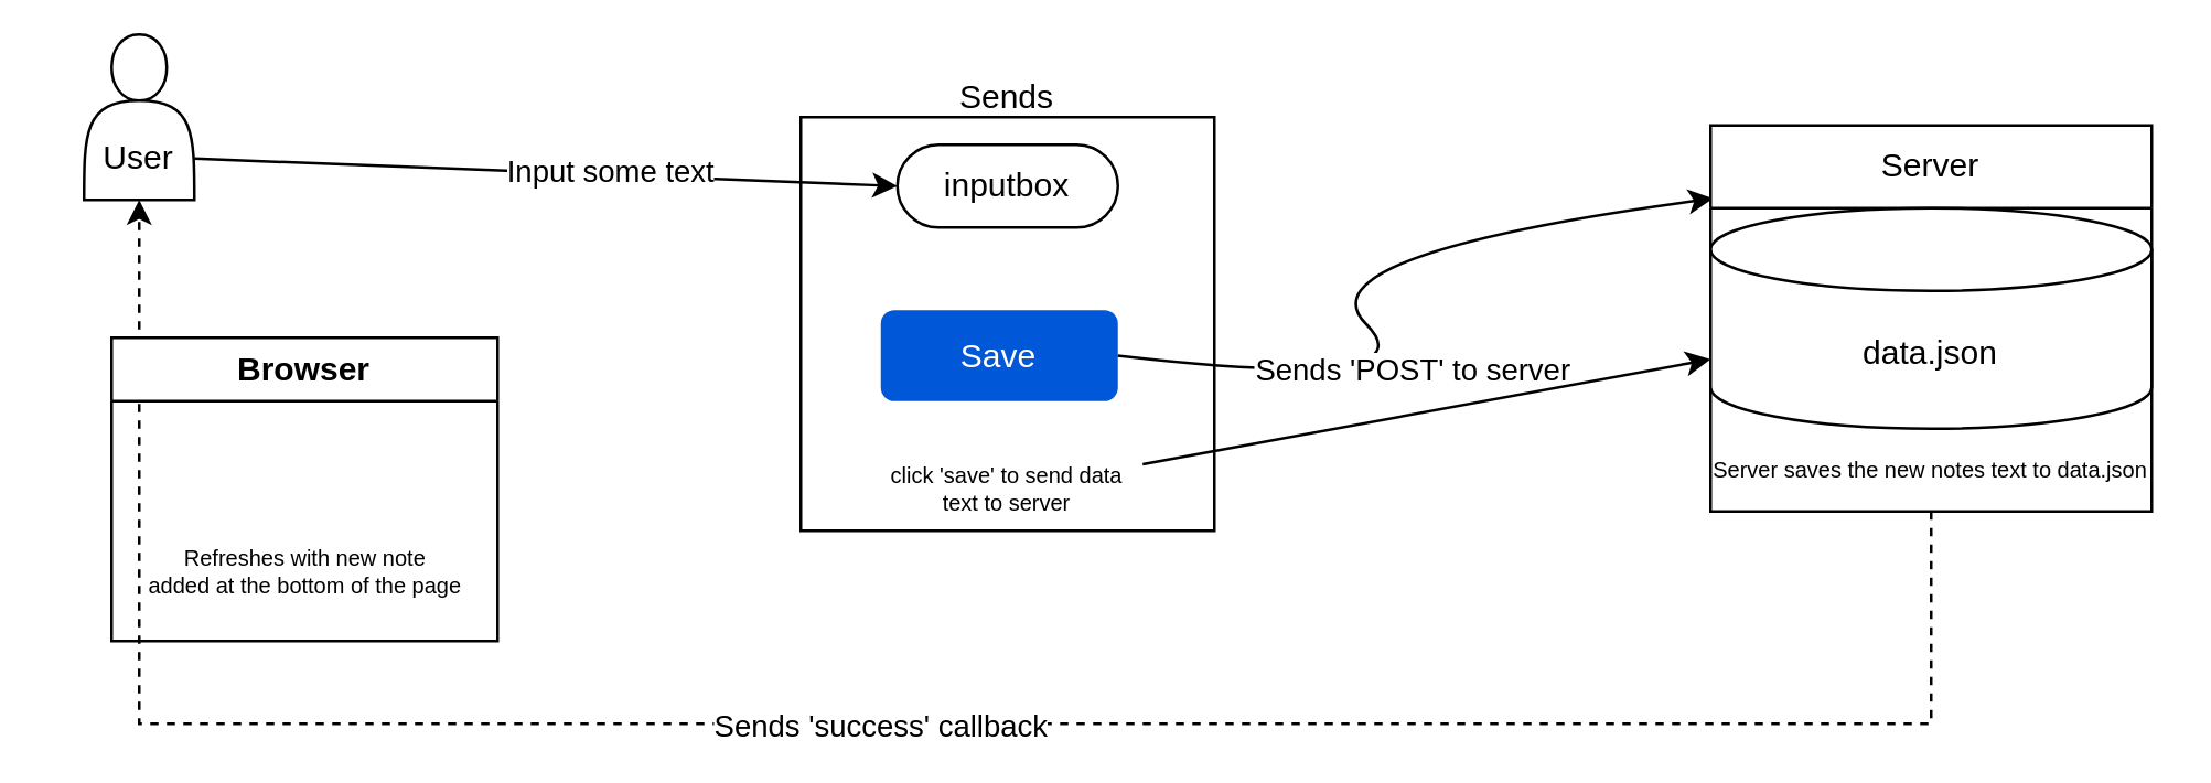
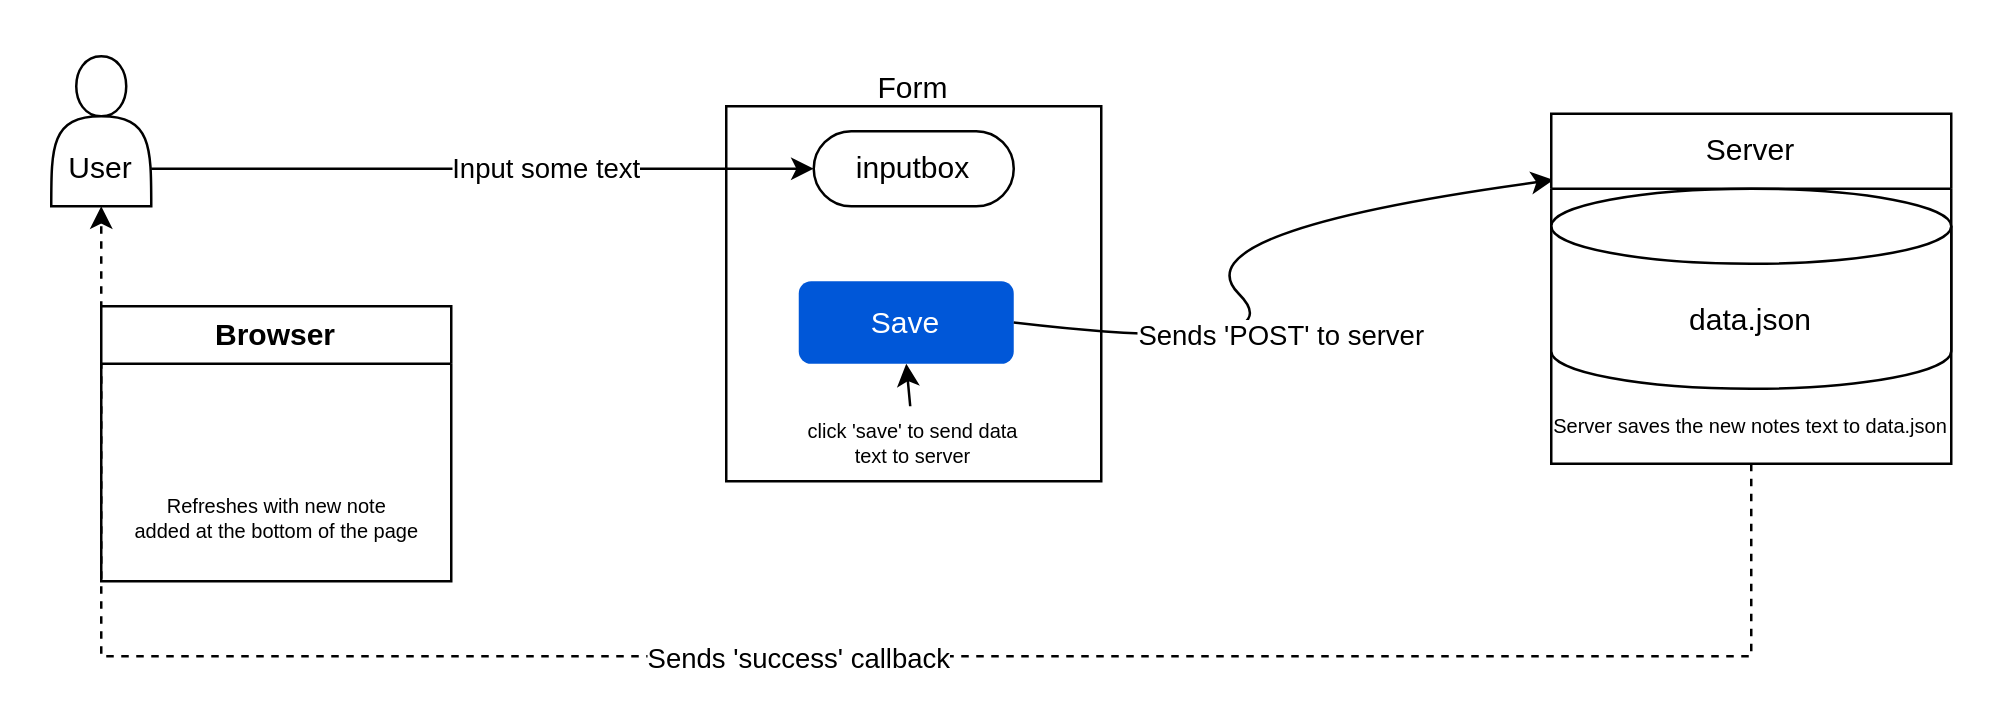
  <mxCell id="0" />
  <mxCell id="1" parent="0" />
- <mxCell id="2" value="&lt;div&gt;&lt;br&gt;&lt;/div&gt;&lt;div&gt;&lt;br&gt;&lt;/div&gt;User" style="shape=actor;whiteSpace=wrap;html=1;" vertex="1" parent="1"><mxGeometry x="30" y="12" width="40" height="60" as="geometry" /></mxCell>
- <mxCell id="3" value="Sends" style="text;html=1;align=center;verticalAlign=middle;whiteSpace=wrap;rounded=0;" vertex="1" parent="1"><mxGeometry x="335" y="20" width="60" height="30" as="geometry" /></mxCell>
+ <mxCell id="2" value="&lt;div&gt;&lt;br&gt;&lt;/div&gt;&lt;div&gt;&lt;br&gt;&lt;/div&gt;User" style="shape=actor;whiteSpace=wrap;html=1;" vertex="1" parent="1"><mxGeometry x="20" y="22" width="40" height="60" as="geometry" /></mxCell>
+ <mxCell id="3" value="Form" style="text;html=1;align=center;verticalAlign=middle;whiteSpace=wrap;rounded=0;" vertex="1" parent="1"><mxGeometry x="335" y="20" width="60" height="30" as="geometry" /></mxCell>
  <mxCell id="4" value="" style="whiteSpace=wrap;html=1;aspect=fixed;" vertex="1" parent="1"><mxGeometry x="290" y="42" width="150" height="150" as="geometry" /></mxCell>
  <mxCell id="5" value="inputbox" style="html=1;dashed=0;whiteSpace=wrap;shape=mxgraph.dfd.start" vertex="1" parent="1"><mxGeometry x="325" y="52" width="80" height="30" as="geometry" /></mxCell>
  <mxCell id="6" value="" style="endArrow=classic;html=1;rounded=0;exitX=1;exitY=0.75;exitDx=0;exitDy=0;entryX=0;entryY=0.5;entryDx=0;entryDy=0;entryPerimeter=0;" edge="1" parent="1" source="2" target="5"><mxGeometry width="50" height="50" relative="1" as="geometry"><mxPoint x="370" y="442" as="sourcePoint" /><mxPoint x="160" y="67" as="targetPoint" /></mxGeometry></mxCell>
  <mxCell id="7" value="Input some text" style="edgeLabel;html=1;align=center;verticalAlign=middle;resizable=0;points=[];" vertex="1" connectable="0" parent="6"><mxGeometry x="0.183" y="1" relative="1" as="geometry"><mxPoint as="offset" /></mxGeometry></mxCell>
  <mxCell id="8" value="Save" style="rounded=1;fillColor=#0057D8;strokeColor=none;html=1;whiteSpace=wrap;fontColor=#ffffff;align=center;verticalAlign=middle;fontStyle=0;fontSize=12;sketch=0;" vertex="1" parent="1"><mxGeometry x="319" y="112" width="86" height="33" as="geometry" /></mxCell>
  <mxCell id="9" value="" style="curved=1;endArrow=classic;html=1;rounded=0;exitX=1;exitY=0.5;exitDx=0;exitDy=0;entryX=0.006;entryY=0.189;entryDx=0;entryDy=0;entryPerimeter=0;" edge="1" parent="1" source="8" target="11"><mxGeometry width="50" height="50" relative="1" as="geometry"><mxPoint x="470" y="142" as="sourcePoint" /><mxPoint x="520" y="92" as="targetPoint" /><Array as="points"><mxPoint x="520" y="142" /><mxPoint x="470" y="92" /></Array></mxGeometry></mxCell>
  <mxCell id="10" value="Sends 'POST' to server" style="edgeLabel;html=1;align=center;verticalAlign=middle;resizable=0;points=[];" vertex="1" connectable="0" parent="9"><mxGeometry x="-0.377" y="7" relative="1" as="geometry"><mxPoint as="offset" /></mxGeometry></mxCell>
  <mxCell id="11" value="Server" style="swimlane;fontStyle=0;childLayout=stackLayout;horizontal=1;startSize=30;horizontalStack=0;resizeParent=1;resizeParentMax=0;resizeLast=0;collapsible=1;marginBottom=0;whiteSpace=wrap;html=1;" vertex="1" parent="1"><mxGeometry x="620" y="45" width="160" height="140" as="geometry" /></mxCell>
  <mxCell id="12" value="data.json" style="shape=cylinder3;whiteSpace=wrap;html=1;boundedLbl=1;backgroundOutline=1;size=15;" vertex="1" parent="11"><mxGeometry y="30" width="160" height="80" as="geometry" /></mxCell>
  <mxCell id="13" value="Server saves the new notes text to data.json" style="text;html=1;align=center;verticalAlign=middle;whiteSpace=wrap;rounded=0;fontSize=8;" vertex="1" parent="11"><mxGeometry y="110" width="160" height="30" as="geometry" /></mxCell>
  <mxCell id="14" value="" style="endArrow=classic;html=1;rounded=0;exitX=0.5;exitY=1;exitDx=0;exitDy=0;edgeStyle=elbowEdgeStyle;elbow=vertical;entryX=0.5;entryY=1;entryDx=0;entryDy=0;dashed=1;" edge="1" parent="1" source="11" target="2"><mxGeometry width="50" height="50" relative="1" as="geometry"><mxPoint x="695" y="285" as="sourcePoint" /><mxPoint x="35" y="212" as="targetPoint" /><Array as="points"><mxPoint x="370" y="262" /></Array></mxGeometry></mxCell>
  <mxCell id="15" value="Sends 'success' callback" style="edgeLabel;html=1;align=center;verticalAlign=middle;resizable=0;points=[];" vertex="1" connectable="0" parent="14"><mxGeometry x="0.001" relative="1" as="geometry"><mxPoint as="offset" /></mxGeometry></mxCell>
  <mxCell id="16" value="click 'save' to send data text to server" style="text;html=1;align=center;verticalAlign=middle;whiteSpace=wrap;rounded=0;fontSize=8;" vertex="1" parent="1"><mxGeometry x="316" y="162" width="98" height="30" as="geometry" /></mxCell>
- <mxCell id="17" value="" style="endArrow=classic;html=1;rounded=0;" edge="1" parent="1" source="16" target="12"><mxGeometry width="50" height="50" relative="1" as="geometry"><mxPoint x="320" y="252" as="sourcePoint" /><mxPoint x="370" y="202" as="targetPoint" /></mxGeometry></mxCell>
+ <mxCell id="17" value="" style="endArrow=classic;html=1;rounded=0;entryX=0.5;entryY=1;entryDx=0;entryDy=0;" edge="1" parent="1" source="16" target="8"><mxGeometry width="50" height="50" relative="1" as="geometry"><mxPoint x="320" y="252" as="sourcePoint" /><mxPoint x="370" y="202" as="targetPoint" /></mxGeometry></mxCell>
  <mxCell id="18" value="Browser" style="swimlane;whiteSpace=wrap;html=1;" vertex="1" parent="1"><mxGeometry x="40" y="122" width="140" height="110" as="geometry" /></mxCell>
  <mxCell id="19" value="Refreshes with new note &lt;br&gt;added at the bottom of the page" style="text;html=1;align=center;verticalAlign=middle;resizable=0;points=[];autosize=1;strokeColor=none;fillColor=none;fontSize=8;" vertex="1" parent="18"><mxGeometry y="70" width="140" height="30" as="geometry" /></mxCell>
